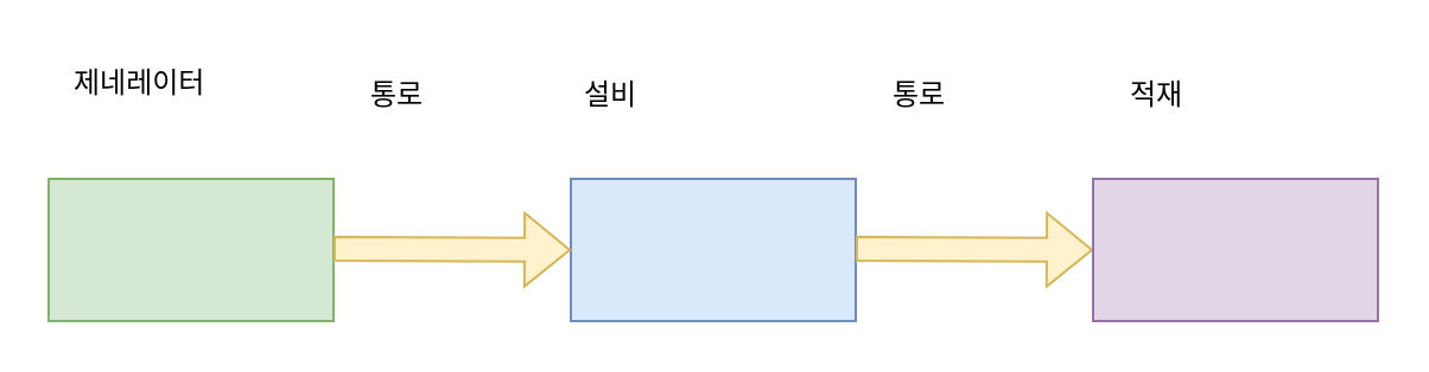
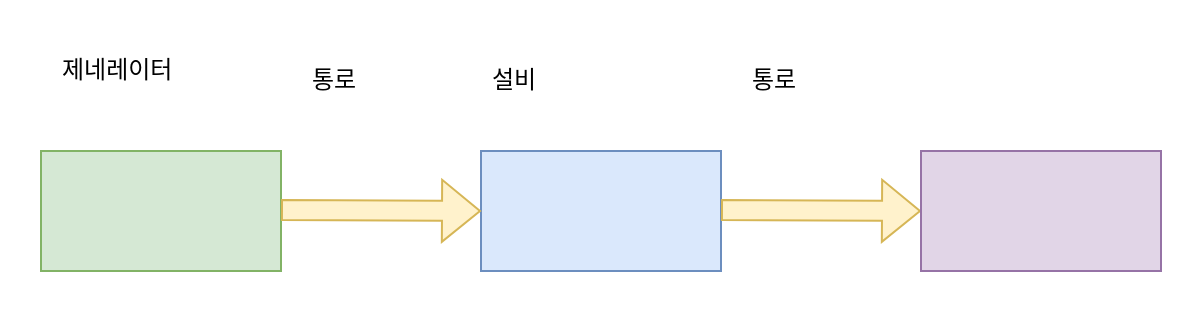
  <mxCell id="0" />
  <mxCell id="1" parent="0" />
  <mxCell id="2" value="" style="rounded=0;whiteSpace=wrap;html=1;fillColor=#d5e8d4;strokeColor=#82b366;" parent="1" vertex="1"><mxGeometry x="20" y="75" width="120" height="60" as="geometry" /></mxCell>
  <mxCell id="3" value="" style="rounded=0;whiteSpace=wrap;html=1;fillColor=#dae8fc;strokeColor=#6c8ebf;" parent="1" vertex="1"><mxGeometry x="240" y="75" width="120" height="60" as="geometry" /></mxCell>
  <mxCell id="4" value="" style="shape=flexArrow;endArrow=classic;html=1;rounded=0;fillColor=#fff2cc;strokeColor=#d6b656;" parent="1" edge="1"><mxGeometry width="50" height="50" relative="1" as="geometry"><mxPoint x="140" y="104.5" as="sourcePoint" /><mxPoint x="240" y="105" as="targetPoint" /></mxGeometry></mxCell>
  <mxCell id="5" value="" style="shape=flexArrow;endArrow=classic;html=1;rounded=0;fillColor=#fff2cc;strokeColor=#d6b656;" parent="1" edge="1"><mxGeometry width="50" height="50" relative="1" as="geometry"><mxPoint x="360" y="104.5" as="sourcePoint" /><mxPoint x="460" y="105" as="targetPoint" /></mxGeometry></mxCell>
  <mxCell id="6" value="" style="rounded=0;whiteSpace=wrap;html=1;fillColor=#e1d5e7;strokeColor=#9673a6;" parent="1" vertex="1"><mxGeometry x="460" y="75" width="120" height="60" as="geometry" /></mxCell>
  <mxCell id="7" value="제네레이터" style="text;strokeColor=none;fillColor=none;align=left;verticalAlign=middle;spacingLeft=4;spacingRight=4;overflow=hidden;points=[[0,0.5],[1,0.5]];portConstraint=eastwest;rotatable=0;whiteSpace=wrap;html=1;" parent="1" vertex="1"><mxGeometry x="25" y="20" width="80" height="30" as="geometry" /></mxCell>
  <mxCell id="8" value="통로" style="text;strokeColor=none;fillColor=none;align=left;verticalAlign=middle;spacingLeft=4;spacingRight=4;overflow=hidden;points=[[0,0.5],[1,0.5]];portConstraint=eastwest;rotatable=0;whiteSpace=wrap;html=1;" parent="1" vertex="1"><mxGeometry x="150" y="25" width="80" height="30" as="geometry" /></mxCell>
  <mxCell id="9" value="설비" style="text;strokeColor=none;fillColor=none;align=left;verticalAlign=middle;spacingLeft=4;spacingRight=4;overflow=hidden;points=[[0,0.5],[1,0.5]];portConstraint=eastwest;rotatable=0;whiteSpace=wrap;html=1;" parent="1" vertex="1"><mxGeometry x="240" y="25" width="80" height="30" as="geometry" /></mxCell>
  <mxCell id="10" value="통로" style="text;strokeColor=none;fillColor=none;align=left;verticalAlign=middle;spacingLeft=4;spacingRight=4;overflow=hidden;points=[[0,0.5],[1,0.5]];portConstraint=eastwest;rotatable=0;whiteSpace=wrap;html=1;" parent="1" vertex="1"><mxGeometry x="370" y="25" width="80" height="30" as="geometry" /></mxCell>
- <mxCell id="11" value="적재" style="text;strokeColor=none;fillColor=none;align=left;verticalAlign=middle;spacingLeft=4;spacingRight=4;overflow=hidden;points=[[0,0.5],[1,0.5]];portConstraint=eastwest;rotatable=0;whiteSpace=wrap;html=1;" parent="1" vertex="1"><mxGeometry x="470" y="25" width="80" height="30" as="geometry" /></mxCell>
